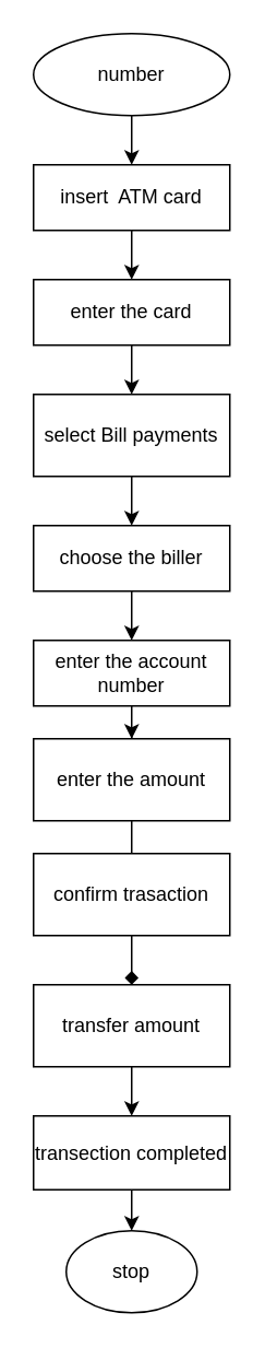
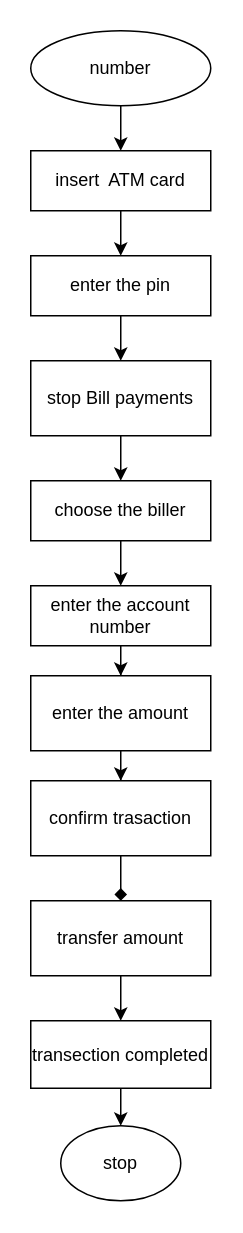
  <mxCell id="0" />
  <mxCell id="1" parent="0" />
  <mxCell id="2" value="" style="edgeStyle=orthogonalEdgeStyle;rounded=0;orthogonalLoop=1;jettySize=auto;html=1;" edge="1" parent="1" source="3" target="5"><mxGeometry relative="1" as="geometry" /></mxCell>
  <mxCell id="3" value="number" style="ellipse;whiteSpace=wrap;html=1;" vertex="1" parent="1"><mxGeometry x="20" y="20" width="120" height="50" as="geometry" /></mxCell>
  <mxCell id="4" value="" style="edgeStyle=orthogonalEdgeStyle;rounded=0;orthogonalLoop=1;jettySize=auto;html=1;" edge="1" parent="1" source="5" target="7"><mxGeometry relative="1" as="geometry" /></mxCell>
  <mxCell id="5" value="insert&amp;nbsp; ATM card" style="whiteSpace=wrap;html=1;" vertex="1" parent="1"><mxGeometry x="20" y="100" width="120" height="40" as="geometry" /></mxCell>
  <mxCell id="6" value="" style="edgeStyle=orthogonalEdgeStyle;rounded=0;orthogonalLoop=1;jettySize=auto;html=1;" edge="1" parent="1" source="7" target="9"><mxGeometry relative="1" as="geometry" /></mxCell>
- <mxCell id="7" value="enter the card" style="whiteSpace=wrap;html=1;" vertex="1" parent="1"><mxGeometry x="20" y="170" width="120" height="40" as="geometry" /></mxCell>
+ <mxCell id="7" value="enter the pin" style="whiteSpace=wrap;html=1;" vertex="1" parent="1"><mxGeometry x="20" y="170" width="120" height="40" as="geometry" /></mxCell>
  <mxCell id="8" value="" style="edgeStyle=orthogonalEdgeStyle;rounded=0;orthogonalLoop=1;jettySize=auto;html=1;" edge="1" parent="1" source="9" target="11"><mxGeometry relative="1" as="geometry" /></mxCell>
- <mxCell id="9" value="select Bill payments" style="whiteSpace=wrap;html=1;" vertex="1" parent="1"><mxGeometry x="20" y="240" width="120" height="50" as="geometry" /></mxCell>
+ <mxCell id="9" value="stop Bill payments" style="whiteSpace=wrap;html=1;" vertex="1" parent="1"><mxGeometry x="20" y="240" width="120" height="50" as="geometry" /></mxCell>
  <mxCell id="10" value="" style="edgeStyle=orthogonalEdgeStyle;rounded=0;orthogonalLoop=1;jettySize=auto;html=1;" edge="1" parent="1" source="11" target="13"><mxGeometry relative="1" as="geometry" /></mxCell>
  <mxCell id="11" value="choose the biller" style="whiteSpace=wrap;html=1;" vertex="1" parent="1"><mxGeometry x="20" y="320" width="120" height="40" as="geometry" /></mxCell>
  <mxCell id="12" value="" style="edgeStyle=orthogonalEdgeStyle;rounded=0;orthogonalLoop=1;jettySize=auto;html=1;" edge="1" parent="1" source="13" target="15"><mxGeometry relative="1" as="geometry" /></mxCell>
  <mxCell id="13" value="enter the account number" style="whiteSpace=wrap;html=1;" vertex="1" parent="1"><mxGeometry x="20" y="390" width="120" height="40" as="geometry" /></mxCell>
- <mxCell id="14" value="" style="edgeStyle=orthogonalEdgeStyle;rounded=0;orthogonalLoop=1;jettySize=auto;html=1;endArrow=none;" edge="1" parent="1" source="15" target="17"><mxGeometry relative="1" as="geometry" /></mxCell>
+ <mxCell id="14" value="" style="edgeStyle=orthogonalEdgeStyle;rounded=0;orthogonalLoop=1;jettySize=auto;html=1;" edge="1" parent="1" source="15" target="17"><mxGeometry relative="1" as="geometry" /></mxCell>
  <mxCell id="15" value="enter the amount" style="whiteSpace=wrap;html=1;" vertex="1" parent="1"><mxGeometry x="20" y="450" width="120" height="50" as="geometry" /></mxCell>
  <mxCell id="16" value="" style="edgeStyle=orthogonalEdgeStyle;rounded=0;orthogonalLoop=1;jettySize=auto;html=1;endArrow=diamond;" edge="1" parent="1" source="17" target="19"><mxGeometry relative="1" as="geometry" /></mxCell>
  <mxCell id="17" value="confirm trasaction" style="whiteSpace=wrap;html=1;" vertex="1" parent="1"><mxGeometry x="20" y="520" width="120" height="50" as="geometry" /></mxCell>
  <mxCell id="18" value="" style="edgeStyle=orthogonalEdgeStyle;rounded=0;orthogonalLoop=1;jettySize=auto;html=1;" edge="1" parent="1" source="19" target="21"><mxGeometry relative="1" as="geometry" /></mxCell>
  <mxCell id="19" value="transfer amount" style="whiteSpace=wrap;html=1;" vertex="1" parent="1"><mxGeometry x="20" y="600" width="120" height="50" as="geometry" /></mxCell>
  <mxCell id="20" value="" style="edgeStyle=orthogonalEdgeStyle;rounded=0;orthogonalLoop=1;jettySize=auto;html=1;" edge="1" parent="1" source="21" target="22"><mxGeometry relative="1" as="geometry" /></mxCell>
  <mxCell id="21" value="transection completed" style="whiteSpace=wrap;html=1;" vertex="1" parent="1"><mxGeometry x="20" y="680" width="120" height="45" as="geometry" /></mxCell>
  <mxCell id="22" value="stop" style="ellipse;whiteSpace=wrap;html=1;" vertex="1" parent="1"><mxGeometry x="40" y="750" width="80" height="50" as="geometry" /></mxCell>
